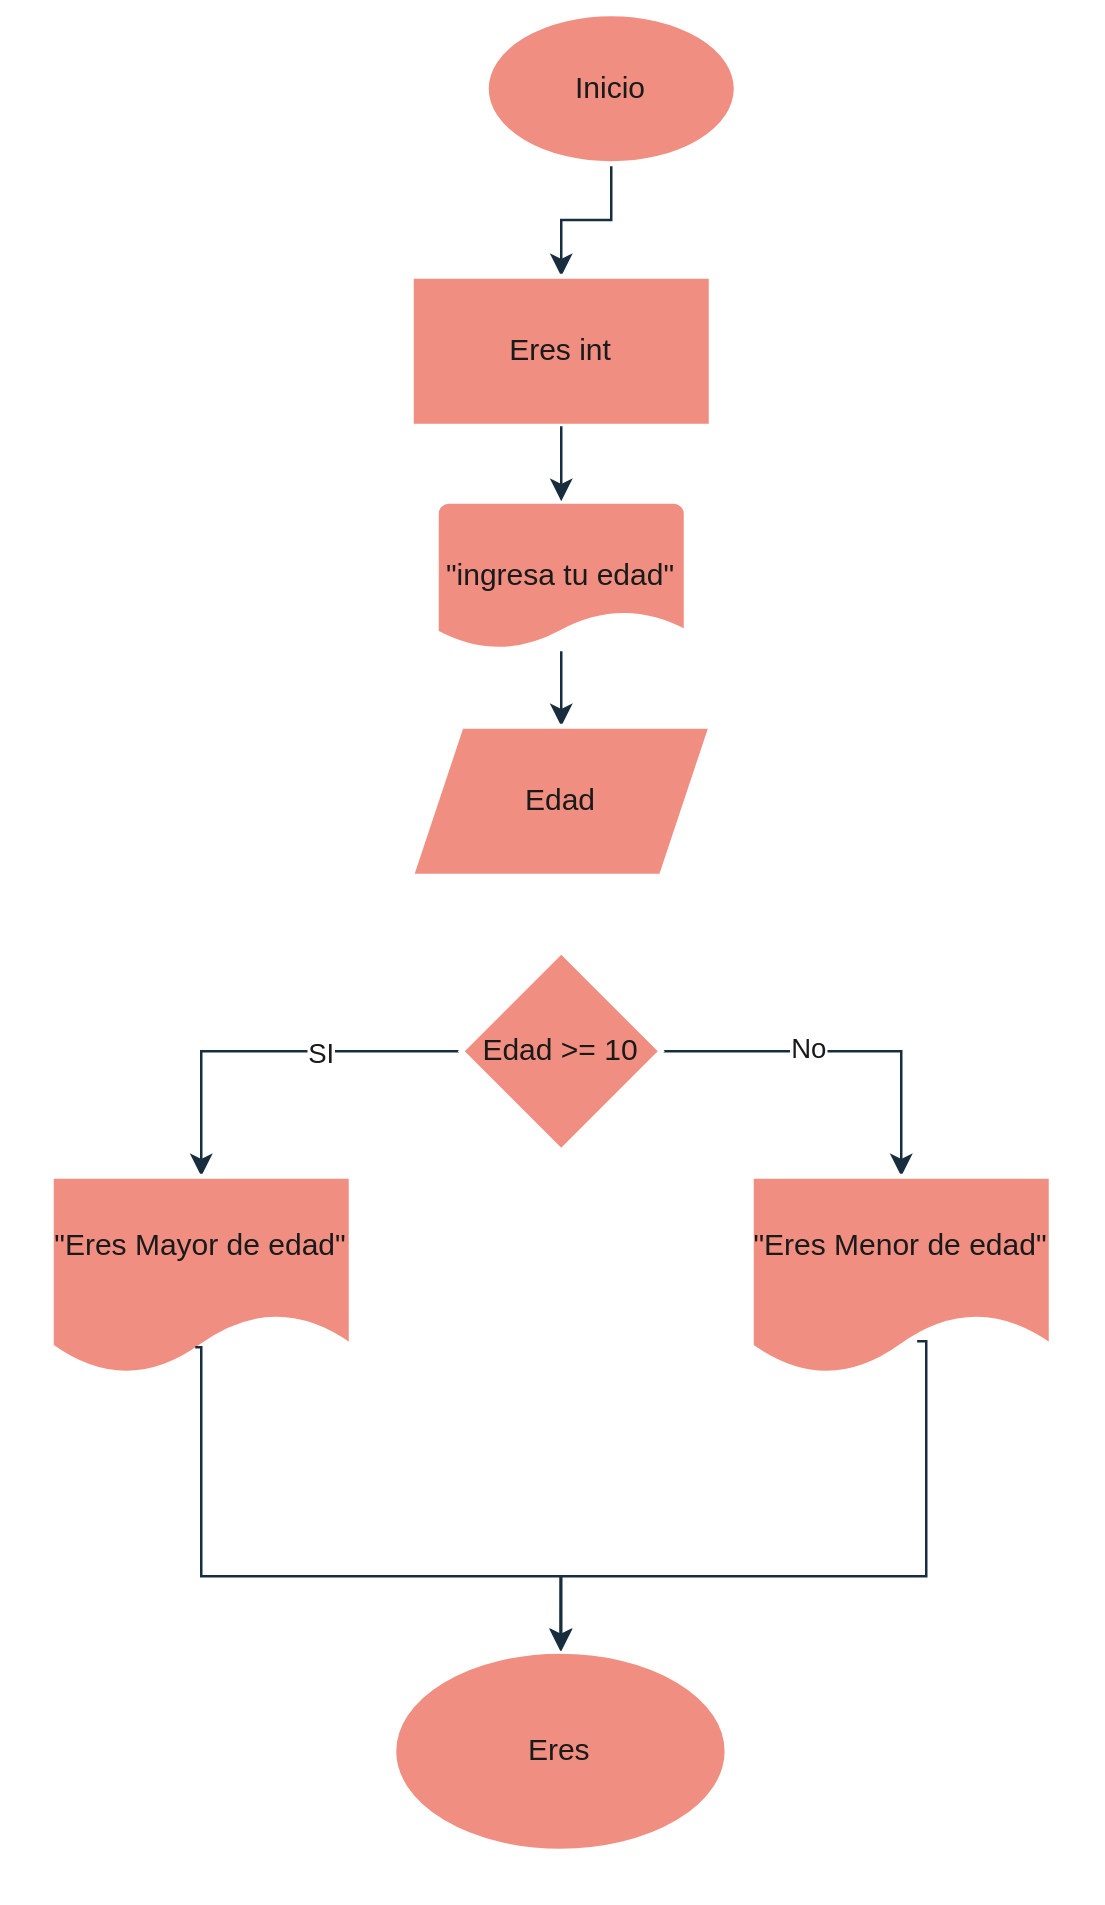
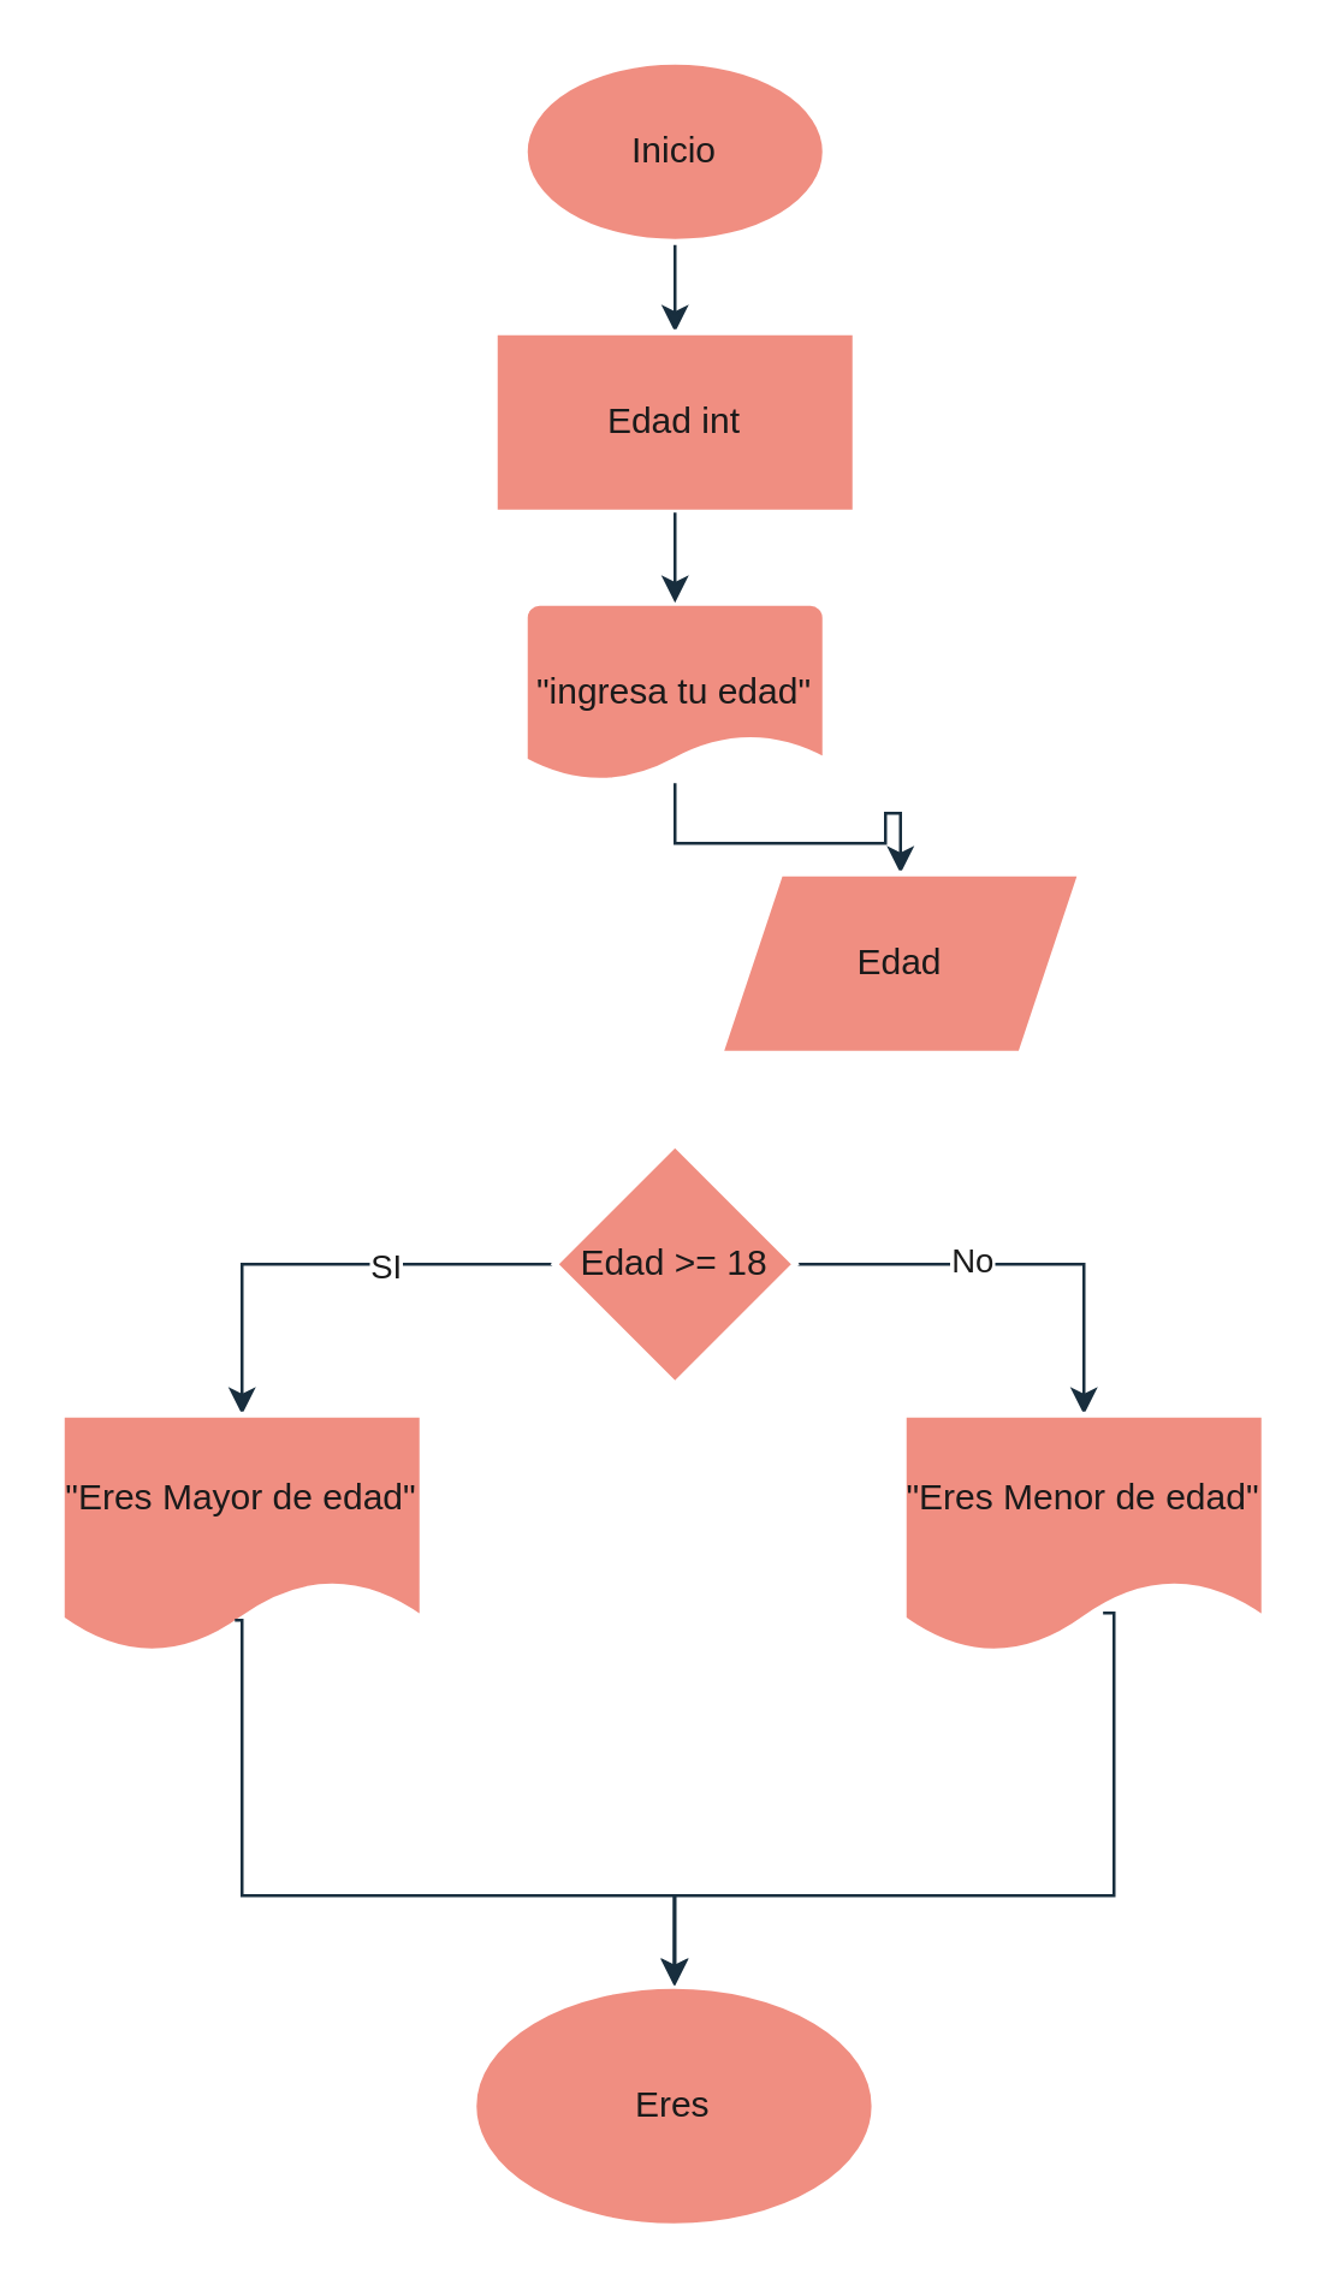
  <mxCell id="0" />
  <mxCell id="1" parent="0" />
  <mxCell id="2" value="" style="edgeStyle=orthogonalEdgeStyle;rounded=0;orthogonalLoop=1;jettySize=auto;html=1;labelBackgroundColor=none;strokeColor=#182E3E;fontColor=default;" edge="1" parent="1" source="3" target="4"><mxGeometry relative="1" as="geometry" /></mxCell>
- <mxCell id="3" value="Inicio" style="strokeWidth=2;html=1;shape=mxgraph.flowchart.start_1;whiteSpace=wrap;fillColor=#F08E81;strokeColor=#FFFFFF;labelBackgroundColor=none;fontColor=#1A1A1A;" vertex="1" parent="1"><mxGeometry x="194" y="5" width="100" height="60" as="geometry" /></mxCell>
- <mxCell id="4" value="Eres int" style="whiteSpace=wrap;html=1;fillColor=#F08E81;strokeColor=#FFFFFF;strokeWidth=2;labelBackgroundColor=none;fontColor=#1A1A1A;" vertex="1" parent="1"><mxGeometry x="164" y="110" width="120" height="60" as="geometry" /></mxCell>
+ <mxCell id="3" value="Inicio" style="strokeWidth=2;html=1;shape=mxgraph.flowchart.start_1;whiteSpace=wrap;fillColor=#F08E81;strokeColor=#FFFFFF;labelBackgroundColor=none;fontColor=#1A1A1A;" vertex="1" parent="1"><mxGeometry x="174" width="100" height="60" as="geometry" y="20" /></mxCell>
+ <mxCell id="4" value="Edad int" style="whiteSpace=wrap;html=1;fillColor=#F08E81;strokeColor=#FFFFFF;strokeWidth=2;labelBackgroundColor=none;fontColor=#1A1A1A;" vertex="1" parent="1"><mxGeometry x="164" y="110" width="120" height="60" as="geometry" /></mxCell>
  <mxCell id="5" value="" style="edgeStyle=orthogonalEdgeStyle;rounded=0;orthogonalLoop=1;jettySize=auto;html=1;strokeColor=#182E3E;fontColor=#1A1A1A;" edge="1" parent="1" source="6" target="8"><mxGeometry relative="1" as="geometry" /></mxCell>
  <mxCell id="6" value="&quot;ingresa tu edad&quot;" style="strokeWidth=2;html=1;shape=mxgraph.flowchart.document2;whiteSpace=wrap;size=0.25;fillColor=#F08E81;strokeColor=#FFFFFF;labelBackgroundColor=none;fontColor=#1A1A1A;" vertex="1" parent="1"><mxGeometry x="174" y="200" width="100" height="60" as="geometry" /></mxCell>
  <mxCell id="7" value="" style="edgeStyle=orthogonalEdgeStyle;rounded=0;orthogonalLoop=1;jettySize=auto;html=1;labelBackgroundColor=none;strokeColor=#182E3E;fontColor=default;" edge="1" parent="1" source="4" target="6"><mxGeometry relative="1" as="geometry" /></mxCell>
- <mxCell id="8" value="Edad" style="shape=parallelogram;perimeter=parallelogramPerimeter;whiteSpace=wrap;html=1;fixedSize=1;fillColor=#F08E81;strokeColor=#FFFFFF;fontColor=#1A1A1A;strokeWidth=2;labelBackgroundColor=none;" vertex="1" parent="1"><mxGeometry x="164" y="290" width="120" height="60" as="geometry" /></mxCell>
+ <mxCell id="8" value="Edad" style="shape=parallelogram;perimeter=parallelogramPerimeter;whiteSpace=wrap;html=1;fixedSize=1;fillColor=#F08E81;strokeColor=#FFFFFF;fontColor=#1A1A1A;strokeWidth=2;labelBackgroundColor=none;" vertex="1" parent="1"><mxGeometry x="239" y="290" width="120" height="60" as="geometry" /></mxCell>
  <mxCell id="9" value="" style="edgeStyle=orthogonalEdgeStyle;rounded=0;orthogonalLoop=1;jettySize=auto;html=1;strokeColor=#182E3E;fontColor=#1A1A1A;" edge="1" parent="1" source="13" target="14"><mxGeometry relative="1" as="geometry" /></mxCell>
  <mxCell id="10" value="No" style="edgeLabel;html=1;align=center;verticalAlign=middle;resizable=0;points=[];strokeColor=#FFFFFF;fontColor=#1A1A1A;fillColor=#F08E81;" vertex="1" connectable="0" parent="9"><mxGeometry x="-0.208" y="2" relative="1" as="geometry"><mxPoint as="offset" /></mxGeometry></mxCell>
  <mxCell id="11" value="" style="edgeStyle=orthogonalEdgeStyle;rounded=0;orthogonalLoop=1;jettySize=auto;html=1;strokeColor=#182E3E;fontColor=#1A1A1A;" edge="1" parent="1" source="13" target="15"><mxGeometry relative="1" as="geometry" /></mxCell>
  <mxCell id="12" value="SI" style="edgeLabel;html=1;align=center;verticalAlign=middle;resizable=0;points=[];strokeColor=#FFFFFF;fontColor=#1A1A1A;fillColor=#F08E81;" vertex="1" connectable="0" parent="11"><mxGeometry x="-0.257" relative="1" as="geometry"><mxPoint as="offset" /></mxGeometry></mxCell>
- <mxCell id="13" value="Edad &amp;gt;= 10" style="rhombus;whiteSpace=wrap;html=1;fillColor=#F08E81;strokeColor=#FFFFFF;fontColor=#1A1A1A;strokeWidth=2;labelBackgroundColor=none;" vertex="1" parent="1"><mxGeometry x="184" y="380" width="80" height="80" as="geometry" /></mxCell>
+ <mxCell id="13" value="Edad &amp;gt;= 18" style="rhombus;whiteSpace=wrap;html=1;fillColor=#F08E81;strokeColor=#FFFFFF;fontColor=#1A1A1A;strokeWidth=2;labelBackgroundColor=none;" vertex="1" parent="1"><mxGeometry x="184" y="380" width="80" height="80" as="geometry" /></mxCell>
  <mxCell id="14" value="&quot;Eres Menor de edad&quot;" style="shape=document;whiteSpace=wrap;html=1;boundedLbl=1;fillColor=#F08E81;strokeColor=#FFFFFF;fontColor=#1A1A1A;strokeWidth=2;labelBackgroundColor=none;" vertex="1" parent="1"><mxGeometry x="300" y="470" width="120" height="80" as="geometry" /></mxCell>
  <mxCell id="15" value="&quot;Eres Mayor de edad&quot;" style="shape=document;whiteSpace=wrap;html=1;boundedLbl=1;fillColor=#F08E81;strokeColor=#FFFFFF;fontColor=#1A1A1A;strokeWidth=2;labelBackgroundColor=none;" vertex="1" parent="1"><mxGeometry x="20" y="470" width="120" height="80" as="geometry" /></mxCell>
  <mxCell id="16" value="Eres" style="strokeWidth=2;html=1;shape=mxgraph.flowchart.start_1;whiteSpace=wrap;strokeColor=#FFFFFF;fontColor=#1A1A1A;fillColor=#F08E81;" vertex="1" parent="1"><mxGeometry x="157.003" y="660" width="133.333" height="80" as="geometry" /></mxCell>
  <mxCell id="17" value="" style="edgeStyle=orthogonalEdgeStyle;rounded=0;orthogonalLoop=1;jettySize=auto;html=1;strokeColor=#182E3E;fontColor=#1A1A1A;exitX=0.48;exitY=0.855;exitDx=0;exitDy=0;exitPerimeter=0;" edge="1" parent="1" source="15" target="16"><mxGeometry relative="1" as="geometry"><Array as="points"><mxPoint x="80" y="538" /><mxPoint x="80" y="630" /><mxPoint x="224" y="630" /></Array></mxGeometry></mxCell>
  <mxCell id="18" style="edgeStyle=orthogonalEdgeStyle;rounded=0;orthogonalLoop=1;jettySize=auto;html=1;entryX=0.5;entryY=0;entryDx=0;entryDy=0;entryPerimeter=0;strokeColor=#182E3E;fontColor=#1A1A1A;exitX=0.553;exitY=0.825;exitDx=0;exitDy=0;exitPerimeter=0;" edge="1" parent="1" source="14" target="16"><mxGeometry relative="1" as="geometry"><Array as="points"><mxPoint x="370" y="536" /><mxPoint x="370" y="630" /><mxPoint x="224" y="630" /></Array></mxGeometry></mxCell>
